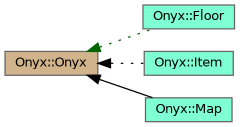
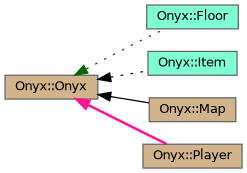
  digraph {
    rankdir=LR
    node [color=grey40 fillcolor=aquamarine fontname=Helvetica fontsize=10 shape=box style=filled]
    edge [color=black dir=back fontname=Helvetica fontsize=10 labelfontname=Helvetica labelfontsize=10 style=dotted]
    n1 [fillcolor=tan height=0.2 label="Onyx::Onyx" width=0.4]
    n2 [height=0.2 label="Onyx::Floor" width=0.4]
    n3 [height=0.2 label="Onyx::Item" width=0.4]
-   n4 [height=0.2 label="Onyx::Map" width=0.4]
+   n4 [fillcolor=tan height=0.2 label="Onyx::Map" width=0.4]
+   n5 [fillcolor=tan height=0.2 label="Onyx::Player" width=0.4]
    n1 -> n2 [color=darkgreen]
    n1 -> n3
    n1 -> n4 [style=solid]
+   n1 -> n5 [color=deeppink style=bold]
  }
